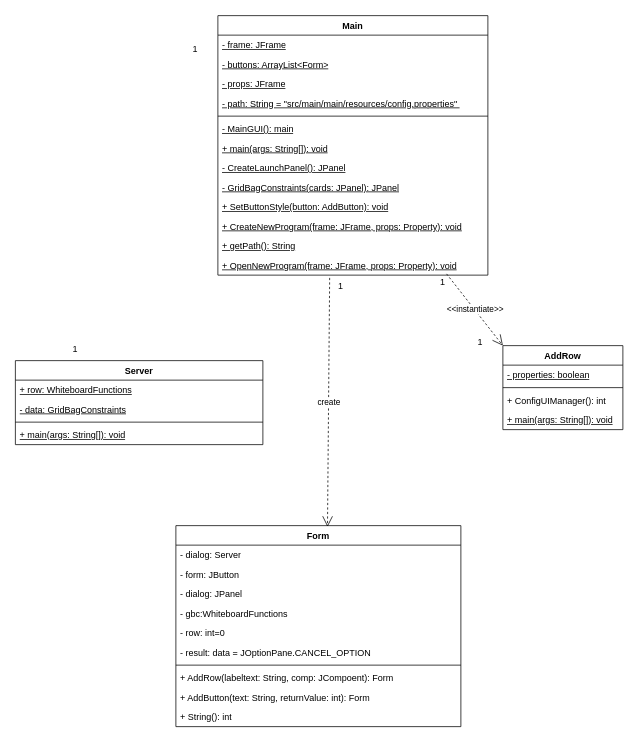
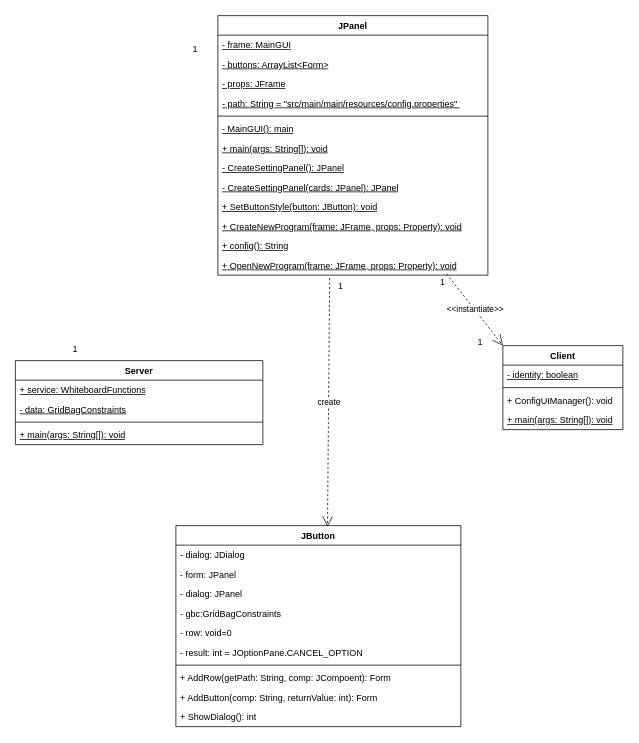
  <mxCell id="0" />
  <mxCell id="1" parent="0" />
- <mxCell id="2" value="Main" style="swimlane;fontStyle=1;align=center;verticalAlign=top;childLayout=stackLayout;horizontal=1;startSize=26;horizontalStack=0;resizeParent=1;resizeParentMax=0;resizeLast=0;collapsible=1;marginBottom=0;whiteSpace=wrap;html=1;" vertex="1" parent="1"><mxGeometry x="290" y="20" width="360" height="346" as="geometry" /></mxCell>
- <mxCell id="3" value="&lt;u&gt;- frame: JFrame&lt;/u&gt;" style="text;strokeColor=none;fillColor=none;align=left;verticalAlign=top;spacingLeft=4;spacingRight=4;overflow=hidden;rotatable=0;points=[[0,0.5],[1,0.5]];portConstraint=eastwest;whiteSpace=wrap;html=1;" vertex="1" parent="2"><mxGeometry y="26" width="360" height="26" as="geometry" /></mxCell>
+ <mxCell id="2" value="JPanel" style="swimlane;fontStyle=1;align=center;verticalAlign=top;childLayout=stackLayout;horizontal=1;startSize=26;horizontalStack=0;resizeParent=1;resizeParentMax=0;resizeLast=0;collapsible=1;marginBottom=0;whiteSpace=wrap;html=1;" vertex="1" parent="1"><mxGeometry x="290" y="20" width="360" height="346" as="geometry" /></mxCell>
+ <mxCell id="3" value="&lt;u&gt;- frame: MainGUI&lt;/u&gt;" style="text;strokeColor=none;fillColor=none;align=left;verticalAlign=top;spacingLeft=4;spacingRight=4;overflow=hidden;rotatable=0;points=[[0,0.5],[1,0.5]];portConstraint=eastwest;whiteSpace=wrap;html=1;" vertex="1" parent="2"><mxGeometry y="26" width="360" height="26" as="geometry" /></mxCell>
  <mxCell id="4" value="&lt;u&gt;- buttons: ArrayList&amp;lt;Form&amp;gt;&lt;/u&gt;" style="text;strokeColor=none;fillColor=none;align=left;verticalAlign=top;spacingLeft=4;spacingRight=4;overflow=hidden;rotatable=0;points=[[0,0.5],[1,0.5]];portConstraint=eastwest;whiteSpace=wrap;html=1;" vertex="1" parent="2"><mxGeometry y="52" width="360" height="26" as="geometry" /></mxCell>
  <mxCell id="5" value="&lt;u&gt;- props: JFrame&lt;/u&gt;" style="text;strokeColor=none;fillColor=none;align=left;verticalAlign=top;spacingLeft=4;spacingRight=4;overflow=hidden;rotatable=0;points=[[0,0.5],[1,0.5]];portConstraint=eastwest;whiteSpace=wrap;html=1;" vertex="1" parent="2"><mxGeometry y="78" width="360" height="26" as="geometry" /></mxCell>
  <mxCell id="6" value="&lt;u&gt;- path: String = &quot;src/main/main/resources/config.properties&quot;&amp;nbsp;&lt;/u&gt;" style="text;strokeColor=none;fillColor=none;align=left;verticalAlign=top;spacingLeft=4;spacingRight=4;overflow=hidden;rotatable=0;points=[[0,0.5],[1,0.5]];portConstraint=eastwest;whiteSpace=wrap;html=1;" vertex="1" parent="2"><mxGeometry y="104" width="360" height="26" as="geometry" /></mxCell>
  <mxCell id="7" value="" style="line;strokeWidth=1;fillColor=none;align=left;verticalAlign=middle;spacingTop=-1;spacingLeft=3;spacingRight=3;rotatable=0;labelPosition=right;points=[];portConstraint=eastwest;strokeColor=inherit;" vertex="1" parent="2"><mxGeometry y="130" width="360" height="8" as="geometry" /></mxCell>
  <mxCell id="8" value="&lt;u&gt;- MainGUI(): main&lt;/u&gt;" style="text;strokeColor=none;fillColor=none;align=left;verticalAlign=top;spacingLeft=4;spacingRight=4;overflow=hidden;rotatable=0;points=[[0,0.5],[1,0.5]];portConstraint=eastwest;whiteSpace=wrap;html=1;" vertex="1" parent="2"><mxGeometry y="138" width="360" height="26" as="geometry" /></mxCell>
  <mxCell id="9" value="&lt;u&gt;+ main(args: String[]): void&lt;/u&gt;" style="text;strokeColor=none;fillColor=none;align=left;verticalAlign=top;spacingLeft=4;spacingRight=4;overflow=hidden;rotatable=0;points=[[0,0.5],[1,0.5]];portConstraint=eastwest;whiteSpace=wrap;html=1;" vertex="1" parent="2"><mxGeometry y="164" width="360" height="26" as="geometry" /></mxCell>
- <mxCell id="10" value="&lt;u&gt;- CreateLaunchPanel(): JPanel&lt;/u&gt;" style="text;strokeColor=none;fillColor=none;align=left;verticalAlign=top;spacingLeft=4;spacingRight=4;overflow=hidden;rotatable=0;points=[[0,0.5],[1,0.5]];portConstraint=eastwest;whiteSpace=wrap;html=1;" vertex="1" parent="2"><mxGeometry y="190" width="360" height="26" as="geometry" /></mxCell>
- <mxCell id="11" value="&lt;u&gt;- GridBagConstraints(cards: JPanel): JPanel&lt;/u&gt;" style="text;strokeColor=none;fillColor=none;align=left;verticalAlign=top;spacingLeft=4;spacingRight=4;overflow=hidden;rotatable=0;points=[[0,0.5],[1,0.5]];portConstraint=eastwest;whiteSpace=wrap;html=1;" vertex="1" parent="2"><mxGeometry y="216" width="360" height="26" as="geometry" /></mxCell>
- <mxCell id="12" value="&lt;u&gt;+ SetButtonStyle(button: AddButton): void&lt;/u&gt;" style="text;strokeColor=none;fillColor=none;align=left;verticalAlign=top;spacingLeft=4;spacingRight=4;overflow=hidden;rotatable=0;points=[[0,0.5],[1,0.5]];portConstraint=eastwest;whiteSpace=wrap;html=1;" vertex="1" parent="2"><mxGeometry y="242" width="360" height="26" as="geometry" /></mxCell>
+ <mxCell id="10" value="&lt;u&gt;- CreateSettingPanel(): JPanel&lt;/u&gt;" style="text;strokeColor=none;fillColor=none;align=left;verticalAlign=top;spacingLeft=4;spacingRight=4;overflow=hidden;rotatable=0;points=[[0,0.5],[1,0.5]];portConstraint=eastwest;whiteSpace=wrap;html=1;" vertex="1" parent="2"><mxGeometry y="190" width="360" height="26" as="geometry" /></mxCell>
+ <mxCell id="11" value="&lt;u&gt;- CreateSettingPanel(cards: JPanel): JPanel&lt;/u&gt;" style="text;strokeColor=none;fillColor=none;align=left;verticalAlign=top;spacingLeft=4;spacingRight=4;overflow=hidden;rotatable=0;points=[[0,0.5],[1,0.5]];portConstraint=eastwest;whiteSpace=wrap;html=1;" vertex="1" parent="2"><mxGeometry y="216" width="360" height="26" as="geometry" /></mxCell>
+ <mxCell id="12" value="&lt;u&gt;+ SetButtonStyle(button: JButton): void&lt;/u&gt;" style="text;strokeColor=none;fillColor=none;align=left;verticalAlign=top;spacingLeft=4;spacingRight=4;overflow=hidden;rotatable=0;points=[[0,0.5],[1,0.5]];portConstraint=eastwest;whiteSpace=wrap;html=1;" vertex="1" parent="2"><mxGeometry y="242" width="360" height="26" as="geometry" /></mxCell>
  <mxCell id="13" value="&lt;u&gt;+ CreateNewProgram(frame: JFrame, props: Property): void&lt;/u&gt;" style="text;strokeColor=none;fillColor=none;align=left;verticalAlign=top;spacingLeft=4;spacingRight=4;overflow=hidden;rotatable=0;points=[[0,0.5],[1,0.5]];portConstraint=eastwest;whiteSpace=wrap;html=1;" vertex="1" parent="2"><mxGeometry y="268" width="360" height="26" as="geometry" /></mxCell>
- <mxCell id="14" value="&lt;u&gt;+ getPath(): String&lt;/u&gt;" style="text;strokeColor=none;fillColor=none;align=left;verticalAlign=top;spacingLeft=4;spacingRight=4;overflow=hidden;rotatable=0;points=[[0,0.5],[1,0.5]];portConstraint=eastwest;whiteSpace=wrap;html=1;" vertex="1" parent="2"><mxGeometry y="294" width="360" height="26" as="geometry" /></mxCell>
+ <mxCell id="14" value="&lt;u&gt;+ config(): String&lt;/u&gt;" style="text;strokeColor=none;fillColor=none;align=left;verticalAlign=top;spacingLeft=4;spacingRight=4;overflow=hidden;rotatable=0;points=[[0,0.5],[1,0.5]];portConstraint=eastwest;whiteSpace=wrap;html=1;" vertex="1" parent="2"><mxGeometry y="294" width="360" height="26" as="geometry" /></mxCell>
  <mxCell id="15" value="&lt;u&gt;+ OpenNewProgram(frame: JFrame, props: Property): void&lt;/u&gt;" style="text;strokeColor=none;fillColor=none;align=left;verticalAlign=top;spacingLeft=4;spacingRight=4;overflow=hidden;rotatable=0;points=[[0,0.5],[1,0.5]];portConstraint=eastwest;whiteSpace=wrap;html=1;" vertex="1" parent="2"><mxGeometry y="320" width="360" height="26" as="geometry" /></mxCell>
  <mxCell id="16" value="Server" style="swimlane;fontStyle=1;align=center;verticalAlign=top;childLayout=stackLayout;horizontal=1;startSize=26;horizontalStack=0;resizeParent=1;resizeParentMax=0;resizeLast=0;collapsible=1;marginBottom=0;whiteSpace=wrap;html=1;" vertex="1" parent="1"><mxGeometry x="20" y="480" width="330" height="112" as="geometry" /></mxCell>
- <mxCell id="17" value="&lt;u&gt;+ row: WhiteboardFunctions&lt;/u&gt;" style="text;strokeColor=none;fillColor=none;align=left;verticalAlign=top;spacingLeft=4;spacingRight=4;overflow=hidden;rotatable=0;points=[[0,0.5],[1,0.5]];portConstraint=eastwest;whiteSpace=wrap;html=1;" vertex="1" parent="16"><mxGeometry y="26" width="330" height="26" as="geometry" /></mxCell>
+ <mxCell id="17" value="&lt;u&gt;+ service: WhiteboardFunctions&lt;/u&gt;" style="text;strokeColor=none;fillColor=none;align=left;verticalAlign=top;spacingLeft=4;spacingRight=4;overflow=hidden;rotatable=0;points=[[0,0.5],[1,0.5]];portConstraint=eastwest;whiteSpace=wrap;html=1;" vertex="1" parent="16"><mxGeometry y="26" width="330" height="26" as="geometry" /></mxCell>
  <mxCell id="18" value="&lt;u&gt;- data: GridBagConstraints&lt;/u&gt;" style="text;strokeColor=none;fillColor=none;align=left;verticalAlign=top;spacingLeft=4;spacingRight=4;overflow=hidden;rotatable=0;points=[[0,0.5],[1,0.5]];portConstraint=eastwest;whiteSpace=wrap;html=1;" vertex="1" parent="16"><mxGeometry y="52" width="330" height="26" as="geometry" /></mxCell>
  <mxCell id="19" value="" style="line;strokeWidth=1;fillColor=none;align=left;verticalAlign=middle;spacingTop=-1;spacingLeft=3;spacingRight=3;rotatable=0;labelPosition=right;points=[];portConstraint=eastwest;strokeColor=inherit;" vertex="1" parent="16"><mxGeometry y="78" width="330" height="8" as="geometry" /></mxCell>
  <mxCell id="20" value="&lt;u&gt;+ main(args: String[]): void&lt;/u&gt;" style="text;strokeColor=none;fillColor=none;align=left;verticalAlign=top;spacingLeft=4;spacingRight=4;overflow=hidden;rotatable=0;points=[[0,0.5],[1,0.5]];portConstraint=eastwest;whiteSpace=wrap;html=1;" vertex="1" parent="16"><mxGeometry y="86" width="330" height="26" as="geometry" /></mxCell>
- <mxCell id="21" value="AddRow" style="swimlane;fontStyle=1;align=center;verticalAlign=top;childLayout=stackLayout;horizontal=1;startSize=26;horizontalStack=0;resizeParent=1;resizeParentMax=0;resizeLast=0;collapsible=1;marginBottom=0;whiteSpace=wrap;html=1;" vertex="1" parent="1"><mxGeometry x="670" y="460" width="160" height="112" as="geometry" /></mxCell>
- <mxCell id="22" value="&lt;u&gt;- properties: boolean&lt;/u&gt;" style="text;strokeColor=none;fillColor=none;align=left;verticalAlign=top;spacingLeft=4;spacingRight=4;overflow=hidden;rotatable=0;points=[[0,0.5],[1,0.5]];portConstraint=eastwest;whiteSpace=wrap;html=1;" vertex="1" parent="21"><mxGeometry y="26" width="160" height="26" as="geometry" /></mxCell>
+ <mxCell id="21" value="Client" style="swimlane;fontStyle=1;align=center;verticalAlign=top;childLayout=stackLayout;horizontal=1;startSize=26;horizontalStack=0;resizeParent=1;resizeParentMax=0;resizeLast=0;collapsible=1;marginBottom=0;whiteSpace=wrap;html=1;" vertex="1" parent="1"><mxGeometry x="670" y="460" width="160" height="112" as="geometry" /></mxCell>
+ <mxCell id="22" value="&lt;u&gt;- identity: boolean&lt;/u&gt;" style="text;strokeColor=none;fillColor=none;align=left;verticalAlign=top;spacingLeft=4;spacingRight=4;overflow=hidden;rotatable=0;points=[[0,0.5],[1,0.5]];portConstraint=eastwest;whiteSpace=wrap;html=1;" vertex="1" parent="21"><mxGeometry y="26" width="160" height="26" as="geometry" /></mxCell>
  <mxCell id="23" value="" style="line;strokeWidth=1;fillColor=none;align=left;verticalAlign=middle;spacingTop=-1;spacingLeft=3;spacingRight=3;rotatable=0;labelPosition=right;points=[];portConstraint=eastwest;strokeColor=inherit;" vertex="1" parent="21"><mxGeometry y="52" width="160" height="8" as="geometry" /></mxCell>
- <mxCell id="24" value="+ ConfigUIManager(): int" style="text;strokeColor=none;fillColor=none;align=left;verticalAlign=top;spacingLeft=4;spacingRight=4;overflow=hidden;rotatable=0;points=[[0,0.5],[1,0.5]];portConstraint=eastwest;whiteSpace=wrap;html=1;" vertex="1" parent="21"><mxGeometry y="60" width="160" height="26" as="geometry" /></mxCell>
+ <mxCell id="24" value="+ ConfigUIManager(): void" style="text;strokeColor=none;fillColor=none;align=left;verticalAlign=top;spacingLeft=4;spacingRight=4;overflow=hidden;rotatable=0;points=[[0,0.5],[1,0.5]];portConstraint=eastwest;whiteSpace=wrap;html=1;" vertex="1" parent="21"><mxGeometry y="60" width="160" height="26" as="geometry" /></mxCell>
  <mxCell id="25" value="&lt;u&gt;+ main(args: String[]): void&lt;/u&gt;" style="text;strokeColor=none;fillColor=none;align=left;verticalAlign=top;spacingLeft=4;spacingRight=4;overflow=hidden;rotatable=0;points=[[0,0.5],[1,0.5]];portConstraint=eastwest;whiteSpace=wrap;html=1;" vertex="1" parent="21"><mxGeometry y="86" width="160" height="26" as="geometry" /></mxCell>
- <mxCell id="26" value="Form" style="swimlane;fontStyle=1;align=center;verticalAlign=top;childLayout=stackLayout;horizontal=1;startSize=26;horizontalStack=0;resizeParent=1;resizeParentMax=0;resizeLast=0;collapsible=1;marginBottom=0;whiteSpace=wrap;html=1;" vertex="1" parent="1"><mxGeometry x="234" y="700" width="380" height="268" as="geometry" /></mxCell>
- <mxCell id="27" value="- dialog: Server" style="text;strokeColor=none;fillColor=none;align=left;verticalAlign=top;spacingLeft=4;spacingRight=4;overflow=hidden;rotatable=0;points=[[0,0.5],[1,0.5]];portConstraint=eastwest;whiteSpace=wrap;html=1;" vertex="1" parent="26"><mxGeometry y="26" width="380" height="26" as="geometry" /></mxCell>
- <mxCell id="28" value="- form: JButton" style="text;strokeColor=none;fillColor=none;align=left;verticalAlign=top;spacingLeft=4;spacingRight=4;overflow=hidden;rotatable=0;points=[[0,0.5],[1,0.5]];portConstraint=eastwest;whiteSpace=wrap;html=1;" vertex="1" parent="26"><mxGeometry y="52" width="380" height="26" as="geometry" /></mxCell>
+ <mxCell id="26" value="JButton" style="swimlane;fontStyle=1;align=center;verticalAlign=top;childLayout=stackLayout;horizontal=1;startSize=26;horizontalStack=0;resizeParent=1;resizeParentMax=0;resizeLast=0;collapsible=1;marginBottom=0;whiteSpace=wrap;html=1;" vertex="1" parent="1"><mxGeometry x="234" y="700" width="380" height="268" as="geometry" /></mxCell>
+ <mxCell id="27" value="- dialog: JDialog" style="text;strokeColor=none;fillColor=none;align=left;verticalAlign=top;spacingLeft=4;spacingRight=4;overflow=hidden;rotatable=0;points=[[0,0.5],[1,0.5]];portConstraint=eastwest;whiteSpace=wrap;html=1;" vertex="1" parent="26"><mxGeometry y="26" width="380" height="26" as="geometry" /></mxCell>
+ <mxCell id="28" value="- form: JPanel" style="text;strokeColor=none;fillColor=none;align=left;verticalAlign=top;spacingLeft=4;spacingRight=4;overflow=hidden;rotatable=0;points=[[0,0.5],[1,0.5]];portConstraint=eastwest;whiteSpace=wrap;html=1;" vertex="1" parent="26"><mxGeometry y="52" width="380" height="26" as="geometry" /></mxCell>
  <mxCell id="29" value="- dialog: JPanel" style="text;strokeColor=none;fillColor=none;align=left;verticalAlign=top;spacingLeft=4;spacingRight=4;overflow=hidden;rotatable=0;points=[[0,0.5],[1,0.5]];portConstraint=eastwest;whiteSpace=wrap;html=1;" vertex="1" parent="26"><mxGeometry y="78" width="380" height="26" as="geometry" /></mxCell>
- <mxCell id="30" value="- gbc:WhiteboardFunctions&amp;nbsp;" style="text;strokeColor=none;fillColor=none;align=left;verticalAlign=top;spacingLeft=4;spacingRight=4;overflow=hidden;rotatable=0;points=[[0,0.5],[1,0.5]];portConstraint=eastwest;whiteSpace=wrap;html=1;" vertex="1" parent="26"><mxGeometry y="104" width="380" height="26" as="geometry" /></mxCell>
- <mxCell id="31" value="- row: int=0" style="text;strokeColor=none;fillColor=none;align=left;verticalAlign=top;spacingLeft=4;spacingRight=4;overflow=hidden;rotatable=0;points=[[0,0.5],[1,0.5]];portConstraint=eastwest;whiteSpace=wrap;html=1;" vertex="1" parent="26"><mxGeometry y="130" width="380" height="26" as="geometry" /></mxCell>
- <mxCell id="32" value="- result: data = JOptionPane.CANCEL_OPTION&amp;nbsp;" style="text;strokeColor=none;fillColor=none;align=left;verticalAlign=top;spacingLeft=4;spacingRight=4;overflow=hidden;rotatable=0;points=[[0,0.5],[1,0.5]];portConstraint=eastwest;whiteSpace=wrap;html=1;" vertex="1" parent="26"><mxGeometry y="156" width="380" height="26" as="geometry" /></mxCell>
+ <mxCell id="30" value="- gbc:GridBagConstraints&amp;nbsp;" style="text;strokeColor=none;fillColor=none;align=left;verticalAlign=top;spacingLeft=4;spacingRight=4;overflow=hidden;rotatable=0;points=[[0,0.5],[1,0.5]];portConstraint=eastwest;whiteSpace=wrap;html=1;" vertex="1" parent="26"><mxGeometry y="104" width="380" height="26" as="geometry" /></mxCell>
+ <mxCell id="31" value="- row: void=0" style="text;strokeColor=none;fillColor=none;align=left;verticalAlign=top;spacingLeft=4;spacingRight=4;overflow=hidden;rotatable=0;points=[[0,0.5],[1,0.5]];portConstraint=eastwest;whiteSpace=wrap;html=1;" vertex="1" parent="26"><mxGeometry y="130" width="380" height="26" as="geometry" /></mxCell>
+ <mxCell id="32" value="- result: int = JOptionPane.CANCEL_OPTION&amp;nbsp;" style="text;strokeColor=none;fillColor=none;align=left;verticalAlign=top;spacingLeft=4;spacingRight=4;overflow=hidden;rotatable=0;points=[[0,0.5],[1,0.5]];portConstraint=eastwest;whiteSpace=wrap;html=1;" vertex="1" parent="26"><mxGeometry y="156" width="380" height="26" as="geometry" /></mxCell>
  <mxCell id="33" value="" style="line;strokeWidth=1;fillColor=none;align=left;verticalAlign=middle;spacingTop=-1;spacingLeft=3;spacingRight=3;rotatable=0;labelPosition=right;points=[];portConstraint=eastwest;strokeColor=inherit;" vertex="1" parent="26"><mxGeometry y="182" width="380" height="8" as="geometry" /></mxCell>
- <mxCell id="34" value="+ AddRow(labeltext: String, comp: JCompoent): Form" style="text;strokeColor=none;fillColor=none;align=left;verticalAlign=top;spacingLeft=4;spacingRight=4;overflow=hidden;rotatable=0;points=[[0,0.5],[1,0.5]];portConstraint=eastwest;whiteSpace=wrap;html=1;" vertex="1" parent="26"><mxGeometry y="190" width="380" height="26" as="geometry" /></mxCell>
- <mxCell id="35" value="+ AddButton(text: String, returnValue: int): Form" style="text;strokeColor=none;fillColor=none;align=left;verticalAlign=top;spacingLeft=4;spacingRight=4;overflow=hidden;rotatable=0;points=[[0,0.5],[1,0.5]];portConstraint=eastwest;whiteSpace=wrap;html=1;" vertex="1" parent="26"><mxGeometry y="216" width="380" height="26" as="geometry" /></mxCell>
- <mxCell id="36" value="+ String(): int" style="text;strokeColor=none;fillColor=none;align=left;verticalAlign=top;spacingLeft=4;spacingRight=4;overflow=hidden;rotatable=0;points=[[0,0.5],[1,0.5]];portConstraint=eastwest;whiteSpace=wrap;html=1;" vertex="1" parent="26"><mxGeometry y="242" width="380" height="26" as="geometry" /></mxCell>
+ <mxCell id="34" value="+ AddRow(getPath: String, comp: JCompoent): Form" style="text;strokeColor=none;fillColor=none;align=left;verticalAlign=top;spacingLeft=4;spacingRight=4;overflow=hidden;rotatable=0;points=[[0,0.5],[1,0.5]];portConstraint=eastwest;whiteSpace=wrap;html=1;" vertex="1" parent="26"><mxGeometry y="190" width="380" height="26" as="geometry" /></mxCell>
+ <mxCell id="35" value="+ AddButton(comp: String, returnValue: int): Form" style="text;strokeColor=none;fillColor=none;align=left;verticalAlign=top;spacingLeft=4;spacingRight=4;overflow=hidden;rotatable=0;points=[[0,0.5],[1,0.5]];portConstraint=eastwest;whiteSpace=wrap;html=1;" vertex="1" parent="26"><mxGeometry y="216" width="380" height="26" as="geometry" /></mxCell>
+ <mxCell id="36" value="+ ShowDialog(): int" style="text;strokeColor=none;fillColor=none;align=left;verticalAlign=top;spacingLeft=4;spacingRight=4;overflow=hidden;rotatable=0;points=[[0,0.5],[1,0.5]];portConstraint=eastwest;whiteSpace=wrap;html=1;" vertex="1" parent="26"><mxGeometry y="242" width="380" height="26" as="geometry" /></mxCell>
  <mxCell id="37" value="&amp;lt;&amp;lt;instantiate&amp;gt;&amp;gt;" style="endArrow=open;endSize=12;dashed=1;html=1;rounded=0;exitX=0.847;exitY=0.936;exitDx=0;exitDy=0;exitPerimeter=0;entryX=0;entryY=0;entryDx=0;entryDy=0;" edge="1" parent="1" source="15" target="21"><mxGeometry width="160" relative="1" as="geometry"><mxPoint x="807" y="145" as="sourcePoint" /><mxPoint x="630" y="592" as="targetPoint" /></mxGeometry></mxCell>
  <mxCell id="38" value="create" style="endArrow=open;endSize=12;dashed=1;html=1;rounded=0;exitX=0.414;exitY=1.141;exitDx=0;exitDy=0;exitPerimeter=0;entryX=0.532;entryY=0.006;entryDx=0;entryDy=0;entryPerimeter=0;" edge="1" parent="1" source="15" target="26"><mxGeometry width="160" relative="1" as="geometry"><mxPoint x="450" y="590" as="sourcePoint" /><mxPoint x="610" y="590" as="targetPoint" /></mxGeometry></mxCell>
  <mxCell id="39" value="1" style="text;html=1;align=center;verticalAlign=middle;whiteSpace=wrap;rounded=0;" vertex="1" parent="1"><mxGeometry x="424" y="366" width="60" height="30" as="geometry" /></mxCell>
  <mxCell id="40" value="1" style="text;html=1;align=center;verticalAlign=middle;whiteSpace=wrap;rounded=0;" vertex="1" parent="1"><mxGeometry x="560" y="360" width="60" height="30" as="geometry" /></mxCell>
  <mxCell id="41" value="1" style="text;html=1;align=center;verticalAlign=middle;whiteSpace=wrap;rounded=0;" vertex="1" parent="1"><mxGeometry x="610" y="440" width="60" height="30" as="geometry" /></mxCell>
  <mxCell id="42" value="1" style="text;html=1;align=center;verticalAlign=middle;whiteSpace=wrap;rounded=0;" vertex="1" parent="1"><mxGeometry x="230" y="50" width="60" height="30" as="geometry" /></mxCell>
  <mxCell id="43" value="1" style="text;html=1;align=center;verticalAlign=middle;whiteSpace=wrap;rounded=0;" vertex="1" parent="1"><mxGeometry x="70" y="450" width="60" height="30" as="geometry" /></mxCell>
